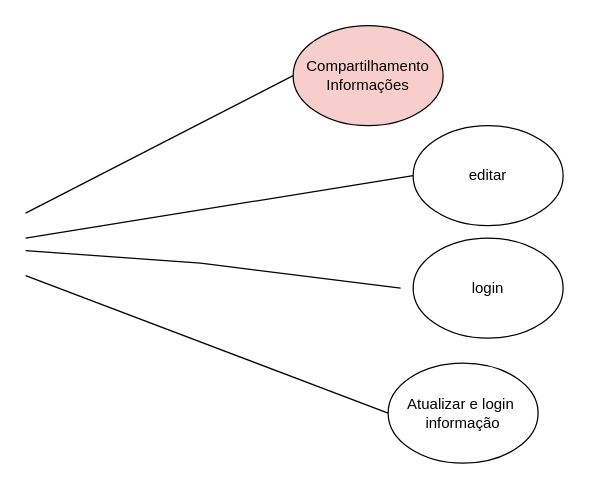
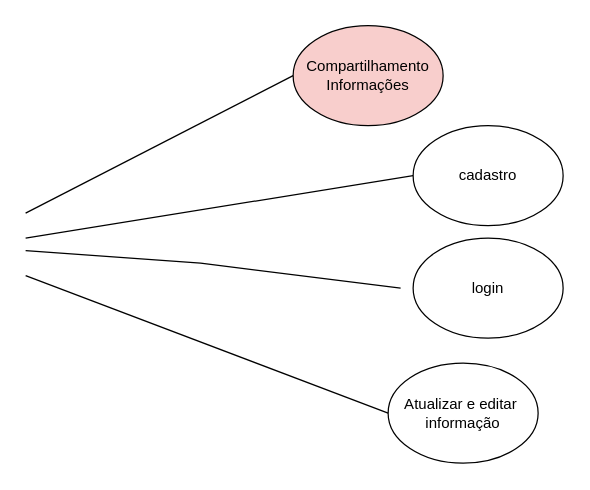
  <mxCell id="0" />
  <mxCell id="1" parent="0" />
  <mxCell id="2" value="Compartilhamento&lt;br&gt;Informações" style="ellipse;whiteSpace=wrap;html=1;fillColor=#f8cecc;" parent="1" vertex="1"><mxGeometry x="234" y="20" width="120" height="80" as="geometry" /></mxCell>
- <mxCell id="3" value="editar" style="ellipse;whiteSpace=wrap;html=1;" parent="1" vertex="1"><mxGeometry x="330" y="100" width="120" height="80" as="geometry" /></mxCell>
+ <mxCell id="3" value="cadastro" style="ellipse;whiteSpace=wrap;html=1;" parent="1" vertex="1"><mxGeometry x="330" y="100" width="120" height="80" as="geometry" /></mxCell>
  <mxCell id="4" value="" style="endArrow=none;html=1;rounded=0;" parent="1" edge="1"><mxGeometry width="50" height="50" relative="1" as="geometry"><mxPoint x="20" y="170" as="sourcePoint" /><mxPoint x="234" y="60" as="targetPoint" /></mxGeometry></mxCell>
  <mxCell id="5" value="" style="endArrow=none;html=1;rounded=0;entryX=0;entryY=0.5;entryDx=0;entryDy=0;" parent="1" target="3" edge="1"><mxGeometry width="50" height="50" relative="1" as="geometry"><mxPoint x="20" y="190" as="sourcePoint" /><mxPoint x="280" y="150" as="targetPoint" /></mxGeometry></mxCell>
  <mxCell id="6" value="login" style="ellipse;whiteSpace=wrap;html=1;" parent="1" vertex="1"><mxGeometry x="330" y="190" width="120" height="80" as="geometry" /></mxCell>
  <mxCell id="7" value="" style="endArrow=none;html=1;rounded=0;" parent="1" edge="1"><mxGeometry width="50" height="50" relative="1" as="geometry"><mxPoint x="20" y="200" as="sourcePoint" /><mxPoint x="320" y="230" as="targetPoint" /><Array as="points"><mxPoint x="160" y="210" /></Array></mxGeometry></mxCell>
- <mxCell id="8" value="Atualizar e login&amp;nbsp;&lt;br&gt;informação" style="ellipse;whiteSpace=wrap;html=1;" parent="1" vertex="1"><mxGeometry x="310" y="290" width="120" height="80" as="geometry" /></mxCell>
+ <mxCell id="8" value="Atualizar e editar&amp;nbsp;&lt;br&gt;informação" style="ellipse;whiteSpace=wrap;html=1;" parent="1" vertex="1"><mxGeometry x="310" y="290" width="120" height="80" as="geometry" /></mxCell>
  <mxCell id="9" value="" style="endArrow=none;html=1;rounded=0;entryX=0;entryY=0.5;entryDx=0;entryDy=0;" parent="1" target="8" edge="1"><mxGeometry width="50" height="50" relative="1" as="geometry"><mxPoint x="20" y="220" as="sourcePoint" /><mxPoint x="380" y="310" as="targetPoint" /></mxGeometry></mxCell>
